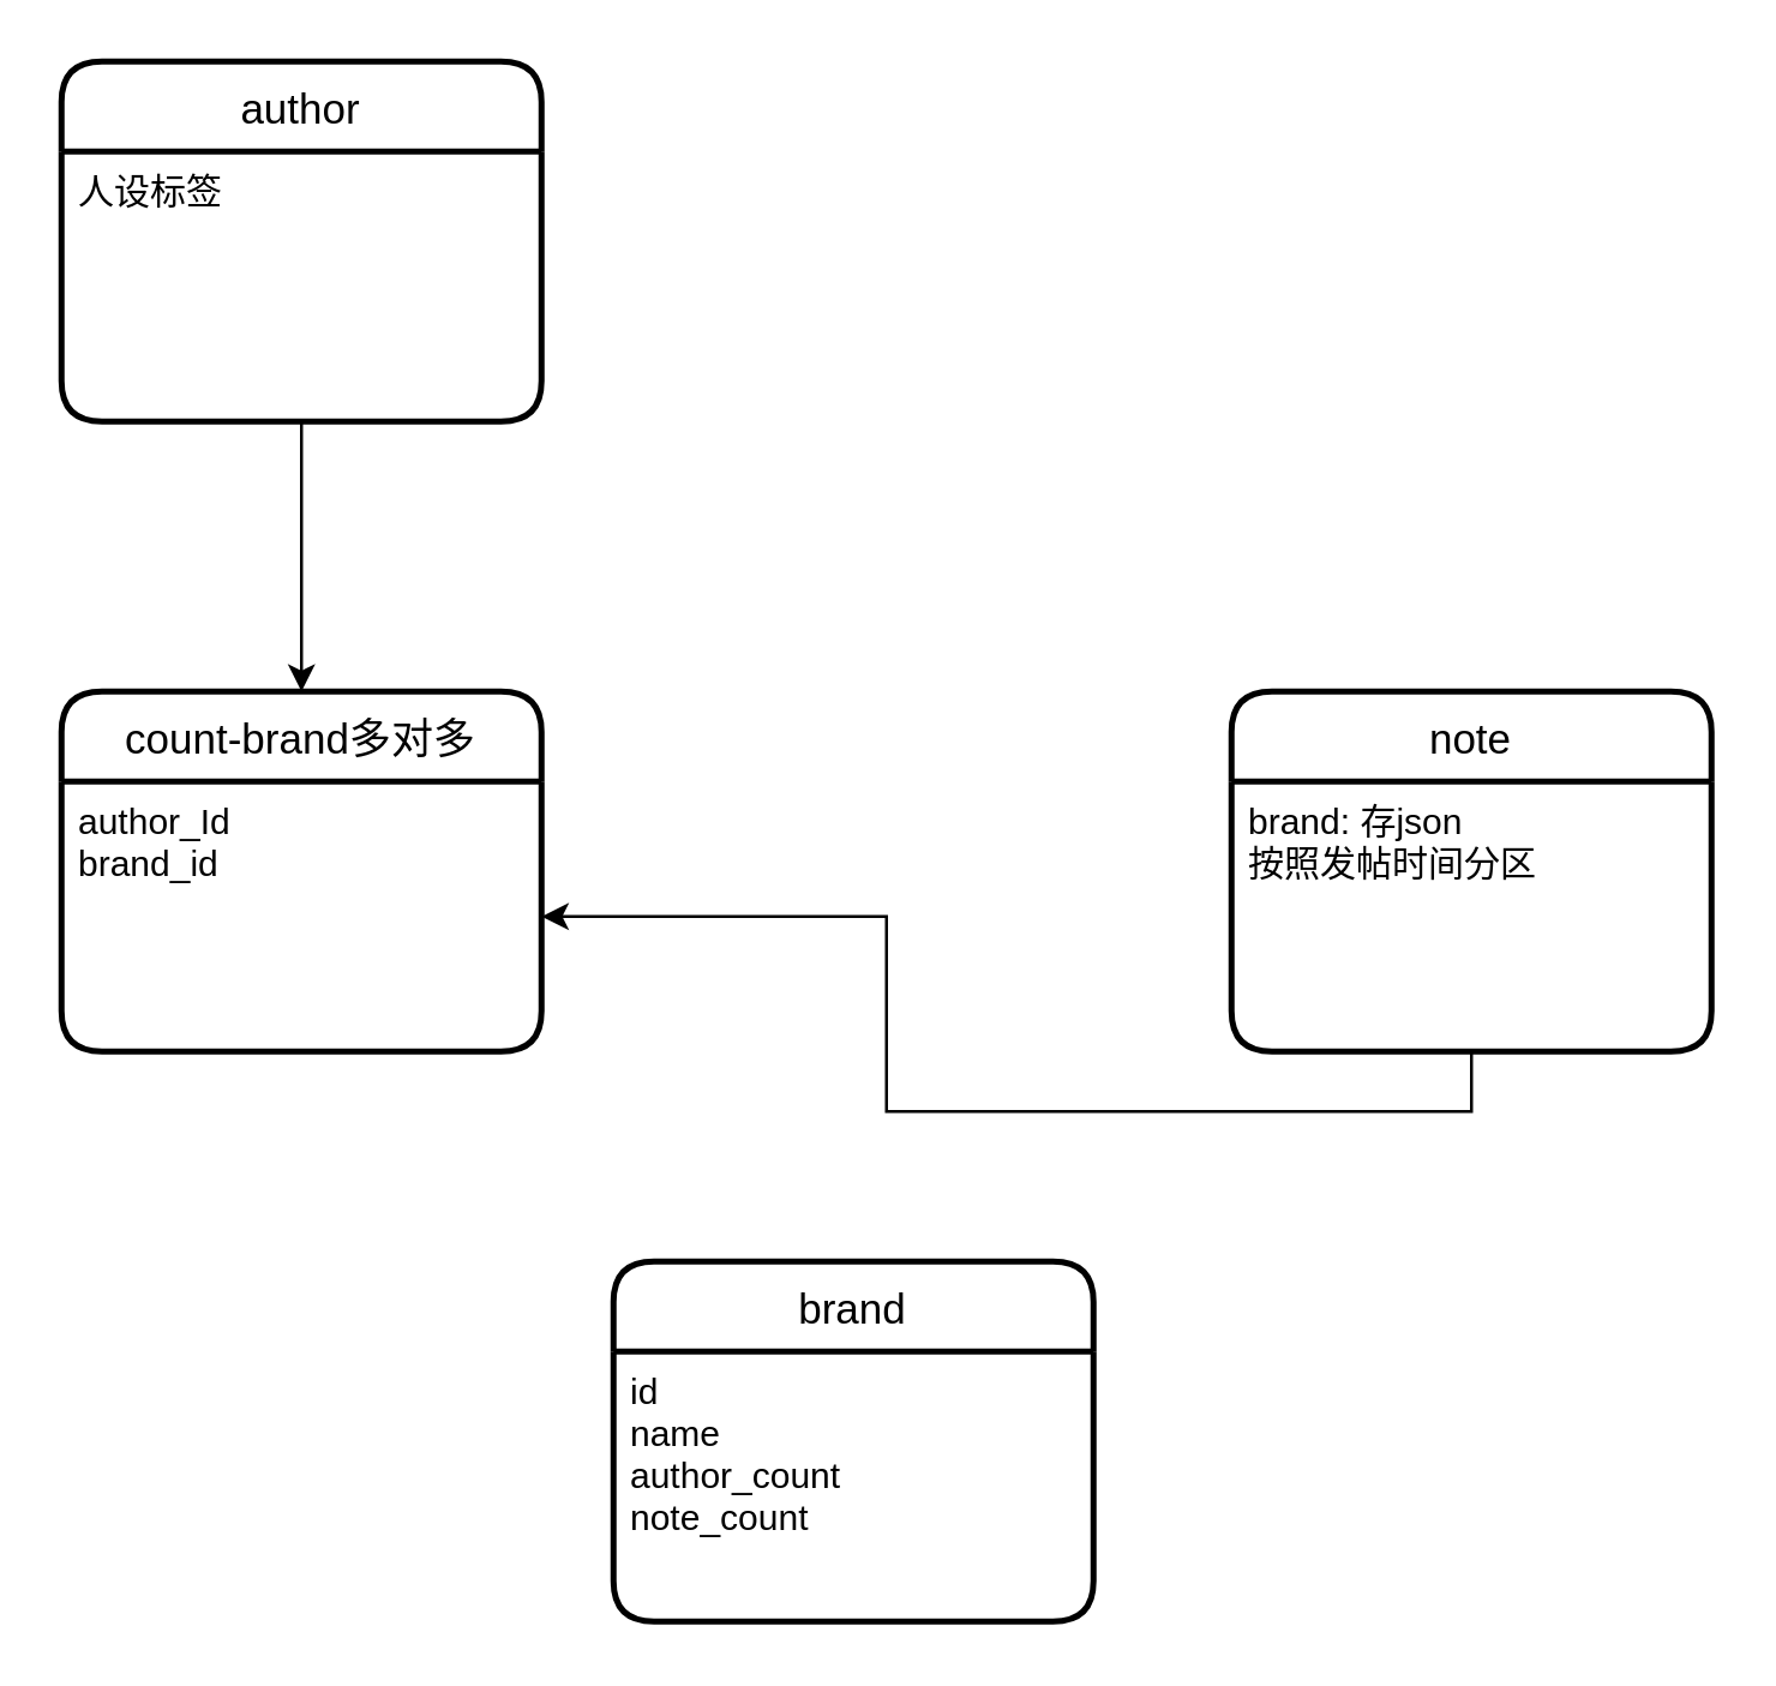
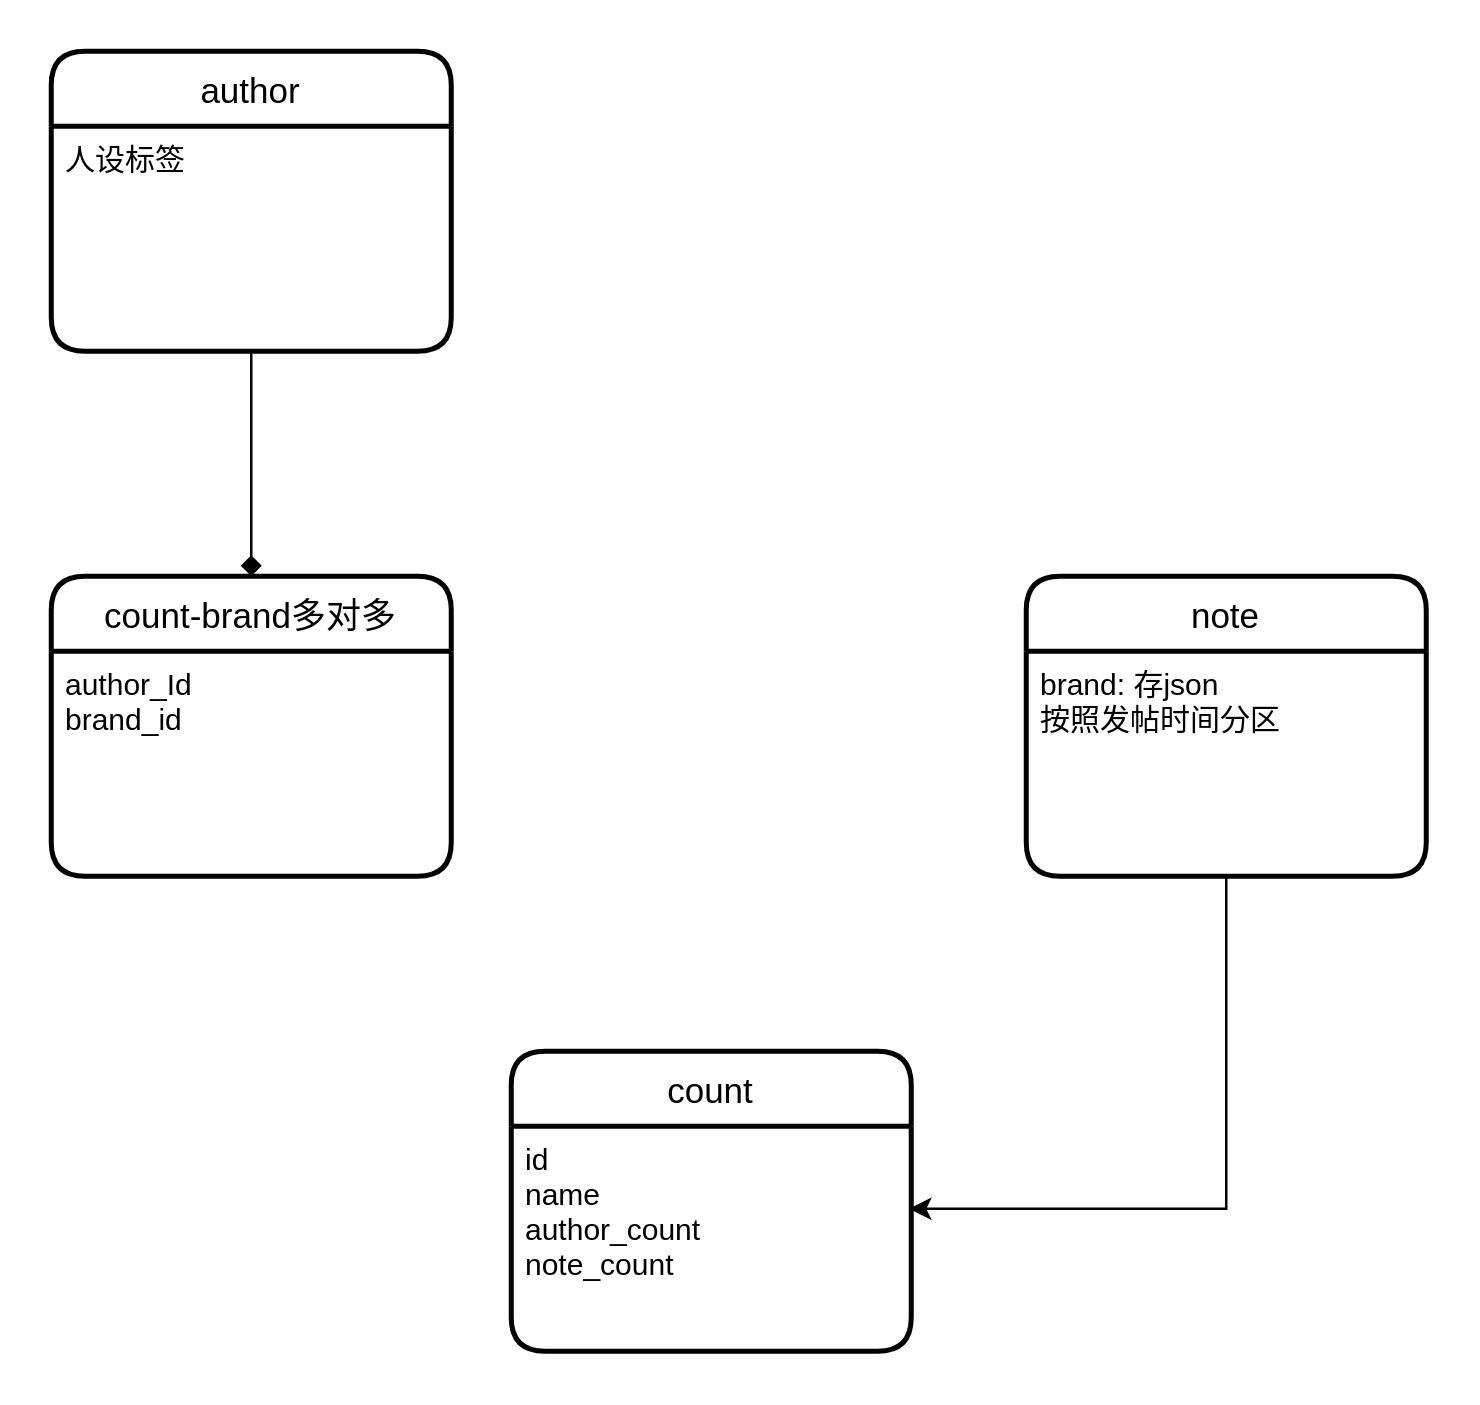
  <mxCell id="0" />
  <mxCell id="1" parent="0" />
  <mxCell id="2" value="note" style="swimlane;childLayout=stackLayout;horizontal=1;startSize=30;horizontalStack=0;rounded=1;fontSize=14;fontStyle=0;strokeWidth=2;resizeParent=0;resizeLast=1;shadow=0;dashed=0;align=center;" vertex="1" parent="1"><mxGeometry x="410" y="230" width="160" height="120" as="geometry" /></mxCell>
  <mxCell id="3" value="brand: 存json&#10;按照发帖时间分区" style="align=left;strokeColor=none;fillColor=none;spacingLeft=4;fontSize=12;verticalAlign=top;resizable=0;rotatable=0;part=1;" vertex="1" parent="2"><mxGeometry y="30" width="160" height="90" as="geometry" /></mxCell>
  <mxCell id="4" value="author" style="swimlane;childLayout=stackLayout;horizontal=1;startSize=30;horizontalStack=0;rounded=1;fontSize=14;fontStyle=0;strokeWidth=2;resizeParent=0;resizeLast=1;shadow=0;dashed=0;align=center;" vertex="1" parent="1"><mxGeometry x="20" y="20" width="160" height="120" as="geometry" /></mxCell>
  <mxCell id="5" value="人设标签" style="align=left;strokeColor=none;fillColor=none;spacingLeft=4;fontSize=12;verticalAlign=top;resizable=0;rotatable=0;part=1;" vertex="1" parent="4"><mxGeometry y="30" width="160" height="90" as="geometry" /></mxCell>
- <mxCell id="6" value="brand" style="swimlane;childLayout=stackLayout;horizontal=1;startSize=30;horizontalStack=0;rounded=1;fontSize=14;fontStyle=0;strokeWidth=2;resizeParent=0;resizeLast=1;shadow=0;dashed=0;align=center;" vertex="1" parent="1"><mxGeometry x="204" y="420" width="160" height="120" as="geometry" /></mxCell>
+ <mxCell id="6" value="count" style="swimlane;childLayout=stackLayout;horizontal=1;startSize=30;horizontalStack=0;rounded=1;fontSize=14;fontStyle=0;strokeWidth=2;resizeParent=0;resizeLast=1;shadow=0;dashed=0;align=center;" vertex="1" parent="1"><mxGeometry x="204" y="420" width="160" height="120" as="geometry" /></mxCell>
  <mxCell id="7" value="id&#10;name&#10;author_count&#10;note_count" style="align=left;strokeColor=none;fillColor=none;spacingLeft=4;fontSize=12;verticalAlign=top;resizable=0;rotatable=0;part=1;" vertex="1" parent="6"><mxGeometry y="30" width="160" height="90" as="geometry" /></mxCell>
  <mxCell id="8" value="count-brand多对多" style="swimlane;childLayout=stackLayout;horizontal=1;startSize=30;horizontalStack=0;rounded=1;fontSize=14;fontStyle=0;strokeWidth=2;resizeParent=0;resizeLast=1;shadow=0;dashed=0;align=center;" vertex="1" parent="1"><mxGeometry x="20" y="230" width="160" height="120" as="geometry" /></mxCell>
  <mxCell id="9" value="author_Id&#10;brand_id" style="align=left;strokeColor=none;fillColor=none;spacingLeft=4;fontSize=12;verticalAlign=top;resizable=0;rotatable=0;part=1;" vertex="1" parent="8"><mxGeometry y="30" width="160" height="90" as="geometry" /></mxCell>
- <mxCell id="10" style="edgeStyle=orthogonalEdgeStyle;rounded=0;orthogonalLoop=1;jettySize=auto;html=1;exitX=0.5;exitY=1;exitDx=0;exitDy=0;entryX=0.5;entryY=0;entryDx=0;entryDy=0;" edge="1" parent="1" source="5" target="8"><mxGeometry relative="1" as="geometry" /></mxCell>
- <mxCell id="11" style="edgeStyle=orthogonalEdgeStyle;rounded=0;orthogonalLoop=1;jettySize=auto;html=1;exitX=0.5;exitY=1;exitDx=0;exitDy=0;" edge="1" parent="1" source="3" target="9"><mxGeometry relative="1" as="geometry" /></mxCell>
+ <mxCell id="10" style="edgeStyle=orthogonalEdgeStyle;rounded=0;orthogonalLoop=1;jettySize=auto;html=1;exitX=0.5;exitY=1;exitDx=0;exitDy=0;entryX=0.5;entryY=0;entryDx=0;entryDy=0;endArrow=diamond;" edge="1" parent="1" source="5" target="8"><mxGeometry relative="1" as="geometry" /></mxCell>
+ <mxCell id="11" style="edgeStyle=orthogonalEdgeStyle;rounded=0;orthogonalLoop=1;jettySize=auto;html=1;exitX=0.5;exitY=1;exitDx=0;exitDy=0;entryX=0.994;entryY=0.367;entryDx=0;entryDy=0;entryPerimeter=0;" edge="1" parent="1" source="3" target="7"><mxGeometry relative="1" as="geometry" /></mxCell>
